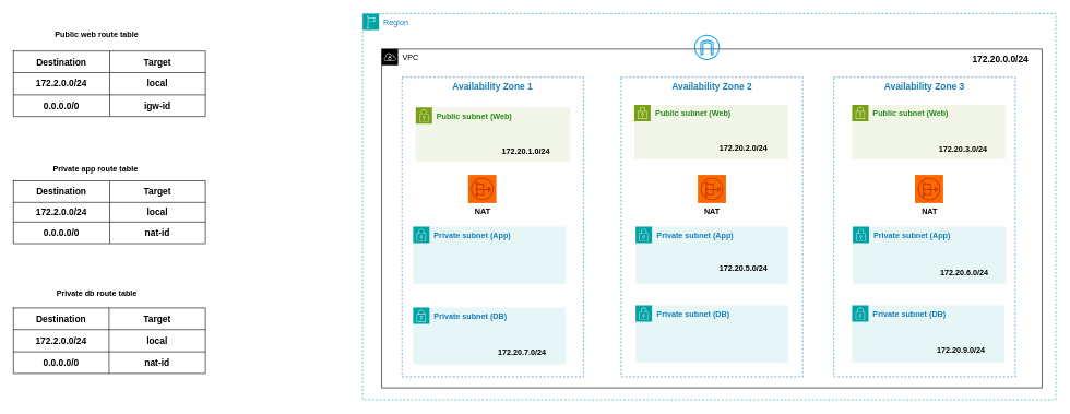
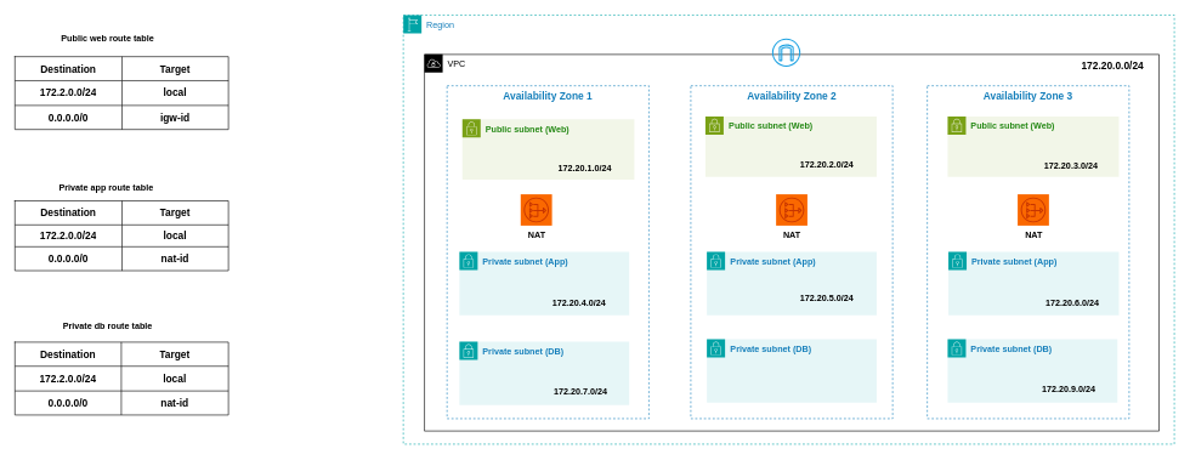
  <mxCell id="0" />
  <mxCell id="1" parent="0" />
  <mxCell id="2" value="Region" style="points=[[0,0],[0.25,0],[0.5,0],[0.75,0],[1,0],[1,0.25],[1,0.5],[1,0.75],[1,1],[0.75,1],[0.5,1],[0.25,1],[0,1],[0,0.75],[0,0.5],[0,0.25]];outlineConnect=0;gradientColor=none;html=1;whiteSpace=wrap;fontSize=12;fontStyle=0;container=1;pointerEvents=0;collapsible=0;recursiveResize=0;shape=mxgraph.aws4.group;grIcon=mxgraph.aws4.group_region;strokeColor=#00A4A6;fillColor=none;verticalAlign=top;align=left;spacingLeft=30;fontColor=#147EBA;dashed=1;" vertex="1" parent="1"><mxGeometry x="553" y="20" width="1058" height="589" as="geometry" /></mxCell>
  <mxCell id="3" value="VPC" style="sketch=0;outlineConnect=0;html=1;whiteSpace=wrap;fontSize=12;fontStyle=0;shape=mxgraph.aws4.group;grIcon=mxgraph.aws4.group_vpc;verticalAlign=top;align=left;spacingLeft=30;dashed=0;" vertex="1" parent="2"><mxGeometry x="29" y="54" width="1008" height="517" as="geometry" /></mxCell>
  <mxCell id="4" value="&lt;b&gt;Internet Gateway&lt;br&gt;&lt;/b&gt;" style="sketch=0;outlineConnect=0;fillColor=#1ba1e2;strokeColor=#006EAF;dashed=0;verticalLabelPosition=bottom;verticalAlign=top;align=center;html=1;fontSize=12;fontStyle=0;aspect=fixed;pointerEvents=1;shape=mxgraph.aws4.internet_gateway;fontColor=#ffffff;" vertex="1" parent="2"><mxGeometry x="506" y="32" width="39" height="39" as="geometry" /></mxCell>
  <mxCell id="5" value="&lt;font style=&quot;font-size: 14px;&quot;&gt;&lt;b&gt;Availability Zone 1&lt;br&gt;&lt;/b&gt;&lt;/font&gt;" style="fillColor=none;strokeColor=#147EBA;dashed=1;verticalAlign=top;fontStyle=0;fontColor=#147EBA;whiteSpace=wrap;html=1;" vertex="1" parent="2"><mxGeometry x="60" y="97" width="277" height="457" as="geometry" /></mxCell>
  <mxCell id="6" value="&lt;b&gt;Public subnet (Web)&lt;br&gt;&lt;/b&gt;" style="points=[[0,0],[0.25,0],[0.5,0],[0.75,0],[1,0],[1,0.25],[1,0.5],[1,0.75],[1,1],[0.75,1],[0.5,1],[0.25,1],[0,1],[0,0.75],[0,0.5],[0,0.25]];outlineConnect=0;gradientColor=none;html=1;whiteSpace=wrap;fontSize=12;fontStyle=0;container=1;pointerEvents=0;collapsible=0;recursiveResize=0;shape=mxgraph.aws4.group;grIcon=mxgraph.aws4.group_security_group;grStroke=0;strokeColor=#7AA116;fillColor=#F2F6E8;verticalAlign=top;align=left;spacingLeft=30;fontColor=#248814;dashed=0;" vertex="1" parent="2"><mxGeometry x="81" y="143" width="236" height="83" as="geometry" /></mxCell>
  <mxCell id="7" value="&lt;b&gt;Private subnet (App)&lt;br&gt;&lt;/b&gt;" style="points=[[0,0],[0.25,0],[0.5,0],[0.75,0],[1,0],[1,0.25],[1,0.5],[1,0.75],[1,1],[0.75,1],[0.5,1],[0.25,1],[0,1],[0,0.75],[0,0.5],[0,0.25]];outlineConnect=0;gradientColor=none;html=1;whiteSpace=wrap;fontSize=12;fontStyle=0;container=1;pointerEvents=0;collapsible=0;recursiveResize=0;shape=mxgraph.aws4.group;grIcon=mxgraph.aws4.group_security_group;grStroke=0;strokeColor=#00A4A6;fillColor=#E6F6F7;verticalAlign=top;align=left;spacingLeft=30;fontColor=#147EBA;dashed=0;" vertex="1" parent="2"><mxGeometry x="77" y="325" width="233" height="87" as="geometry" /></mxCell>
  <mxCell id="8" value="&lt;b&gt;Private subnet (DB)&lt;/b&gt;" style="points=[[0,0],[0.25,0],[0.5,0],[0.75,0],[1,0],[1,0.25],[1,0.5],[1,0.75],[1,1],[0.75,1],[0.5,1],[0.25,1],[0,1],[0,0.75],[0,0.5],[0,0.25]];outlineConnect=0;gradientColor=none;html=1;whiteSpace=wrap;fontSize=12;fontStyle=0;container=1;pointerEvents=0;collapsible=0;recursiveResize=0;shape=mxgraph.aws4.group;grIcon=mxgraph.aws4.group_security_group;grStroke=0;strokeColor=#00A4A6;fillColor=#E6F6F7;verticalAlign=top;align=left;spacingLeft=30;fontColor=#147EBA;dashed=0;" vertex="1" parent="2"><mxGeometry x="77" y="448.5" width="233" height="87" as="geometry" /></mxCell>
+ <mxCell id="9" value="&lt;b&gt;172.20.4.0/24&lt;/b&gt;" style="text;html=1;align=center;verticalAlign=middle;whiteSpace=wrap;rounded=0;" vertex="1" parent="2"><mxGeometry x="178" y="380" width="127" height="30" as="geometry" /></mxCell>
  <mxCell id="10" value="&lt;b&gt;172.20.7.0/24&lt;/b&gt;" style="text;html=1;align=center;verticalAlign=middle;whiteSpace=wrap;rounded=0;" vertex="1" parent="2"><mxGeometry x="180" y="502" width="127" height="30" as="geometry" /></mxCell>
  <mxCell id="11" value="&lt;b&gt;NAT&lt;br&gt;&lt;/b&gt;" style="sketch=0;outlineConnect=0;dashed=0;verticalLabelPosition=bottom;verticalAlign=top;align=center;html=1;fontSize=12;fontStyle=0;aspect=fixed;shape=mxgraph.aws4.resourceIcon;resIcon=mxgraph.aws4.nat_gateway;fillColor=#fa6800;fontColor=#000000;strokeColor=#C73500;" vertex="1" parent="2"><mxGeometry x="161" y="246" width="43" height="43" as="geometry" /></mxCell>
  <mxCell id="12" value="&lt;font style=&quot;font-size: 14px;&quot;&gt;&lt;b&gt;Availability Zone 2&lt;br&gt;&lt;/b&gt;&lt;/font&gt;" style="fillColor=none;strokeColor=#147EBA;dashed=1;verticalAlign=top;fontStyle=0;fontColor=#147EBA;whiteSpace=wrap;html=1;" vertex="1" parent="2"><mxGeometry x="394.5" y="97" width="277" height="457" as="geometry" /></mxCell>
  <mxCell id="13" value="&lt;b&gt;Public subnet (Web)&lt;br&gt;&lt;/b&gt;" style="points=[[0,0],[0.25,0],[0.5,0],[0.75,0],[1,0],[1,0.25],[1,0.5],[1,0.75],[1,1],[0.75,1],[0.5,1],[0.25,1],[0,1],[0,0.75],[0,0.5],[0,0.25]];outlineConnect=0;gradientColor=none;html=1;whiteSpace=wrap;fontSize=12;fontStyle=0;container=1;pointerEvents=0;collapsible=0;recursiveResize=0;shape=mxgraph.aws4.group;grIcon=mxgraph.aws4.group_security_group;grStroke=0;strokeColor=#7AA116;fillColor=#F2F6E8;verticalAlign=top;align=left;spacingLeft=30;fontColor=#248814;dashed=0;" vertex="1" parent="2"><mxGeometry x="414.5" y="139" width="235" height="83" as="geometry" /></mxCell>
  <mxCell id="14" value="&lt;b&gt;NAT&lt;br&gt;&lt;/b&gt;" style="sketch=0;outlineConnect=0;dashed=0;verticalLabelPosition=bottom;verticalAlign=top;align=center;html=1;fontSize=12;fontStyle=0;aspect=fixed;shape=mxgraph.aws4.resourceIcon;resIcon=mxgraph.aws4.nat_gateway;fillColor=#fa6800;fontColor=#000000;strokeColor=#C73500;" vertex="1" parent="2"><mxGeometry x="511.5" y="246" width="43" height="43" as="geometry" /></mxCell>
  <mxCell id="15" value="&lt;b&gt;Private subnet (DB)&lt;br&gt;&lt;/b&gt;" style="points=[[0,0],[0.25,0],[0.5,0],[0.75,0],[1,0],[1,0.25],[1,0.5],[1,0.75],[1,1],[0.75,1],[0.5,1],[0.25,1],[0,1],[0,0.75],[0,0.5],[0,0.25]];outlineConnect=0;gradientColor=none;html=1;whiteSpace=wrap;fontSize=12;fontStyle=0;container=1;pointerEvents=0;collapsible=0;recursiveResize=0;shape=mxgraph.aws4.group;grIcon=mxgraph.aws4.group_security_group;grStroke=0;strokeColor=#00A4A6;fillColor=#E6F6F7;verticalAlign=top;align=left;spacingLeft=30;fontColor=#147EBA;dashed=0;" vertex="1" parent="2"><mxGeometry x="416.5" y="445" width="233" height="87" as="geometry" /></mxCell>
  <mxCell id="16" value="&lt;b&gt;Private subnet (App)&lt;br&gt;&lt;/b&gt;" style="points=[[0,0],[0.25,0],[0.5,0],[0.75,0],[1,0],[1,0.25],[1,0.5],[1,0.75],[1,1],[0.75,1],[0.5,1],[0.25,1],[0,1],[0,0.75],[0,0.5],[0,0.25]];outlineConnect=0;gradientColor=none;html=1;whiteSpace=wrap;fontSize=12;fontStyle=0;container=1;pointerEvents=0;collapsible=0;recursiveResize=0;shape=mxgraph.aws4.group;grIcon=mxgraph.aws4.group_security_group;grStroke=0;strokeColor=#00A4A6;fillColor=#E6F6F7;verticalAlign=top;align=left;spacingLeft=30;fontColor=#147EBA;dashed=0;" vertex="1" parent="2"><mxGeometry x="416.5" y="325" width="233" height="87" as="geometry" /></mxCell>
  <mxCell id="17" value="&lt;b&gt;172.20.5.0/24&lt;/b&gt;" style="text;html=1;align=center;verticalAlign=middle;whiteSpace=wrap;rounded=0;" vertex="1" parent="16"><mxGeometry x="101.5" y="49" width="127" height="30" as="geometry" /></mxCell>
  <mxCell id="18" value="&lt;b&gt;&lt;font style=&quot;font-size: 14px;&quot;&gt;Availability Zone 3&lt;br&gt;&lt;/font&gt;&lt;/b&gt;" style="fillColor=none;strokeColor=#147EBA;dashed=1;verticalAlign=top;fontStyle=0;fontColor=#147EBA;whiteSpace=wrap;html=1;" vertex="1" parent="2"><mxGeometry x="719" y="97" width="277" height="457" as="geometry" /></mxCell>
  <mxCell id="19" value="&lt;b&gt;Public subnet (Web)&lt;br&gt;&lt;/b&gt;" style="points=[[0,0],[0.25,0],[0.5,0],[0.75,0],[1,0],[1,0.25],[1,0.5],[1,0.75],[1,1],[0.75,1],[0.5,1],[0.25,1],[0,1],[0,0.75],[0,0.5],[0,0.25]];outlineConnect=0;gradientColor=none;html=1;whiteSpace=wrap;fontSize=12;fontStyle=0;container=1;pointerEvents=0;collapsible=0;recursiveResize=0;shape=mxgraph.aws4.group;grIcon=mxgraph.aws4.group_security_group;grStroke=0;strokeColor=#7AA116;fillColor=#F2F6E8;verticalAlign=top;align=left;spacingLeft=30;fontColor=#248814;dashed=0;" vertex="1" parent="2"><mxGeometry x="747" y="139" width="235" height="83" as="geometry" /></mxCell>
  <mxCell id="20" value="&lt;b&gt;172.20.3.0/24&lt;/b&gt;" style="text;html=1;align=center;verticalAlign=middle;whiteSpace=wrap;rounded=0;" vertex="1" parent="19"><mxGeometry x="106" y="53" width="127" height="30" as="geometry" /></mxCell>
  <mxCell id="21" value="&lt;b&gt;Private subnet (App)&lt;br&gt;&lt;/b&gt;" style="points=[[0,0],[0.25,0],[0.5,0],[0.75,0],[1,0],[1,0.25],[1,0.5],[1,0.75],[1,1],[0.75,1],[0.5,1],[0.25,1],[0,1],[0,0.75],[0,0.5],[0,0.25]];outlineConnect=0;gradientColor=none;html=1;whiteSpace=wrap;fontSize=12;fontStyle=0;container=1;pointerEvents=0;collapsible=0;recursiveResize=0;shape=mxgraph.aws4.group;grIcon=mxgraph.aws4.group_security_group;grStroke=0;strokeColor=#00A4A6;fillColor=#E6F6F7;verticalAlign=top;align=left;spacingLeft=30;fontColor=#147EBA;dashed=0;" vertex="1" parent="2"><mxGeometry x="748" y="325" width="234" height="87" as="geometry" /></mxCell>
  <mxCell id="22" value="&lt;b&gt;NAT&lt;br&gt;&lt;/b&gt;" style="sketch=0;outlineConnect=0;dashed=0;verticalLabelPosition=bottom;verticalAlign=top;align=center;html=1;fontSize=12;fontStyle=0;aspect=fixed;shape=mxgraph.aws4.resourceIcon;resIcon=mxgraph.aws4.nat_gateway;fillColor=#fa6800;fontColor=#000000;strokeColor=#C73500;" vertex="1" parent="2"><mxGeometry x="843" y="246" width="43" height="43" as="geometry" /></mxCell>
  <mxCell id="23" value="&lt;b&gt;Private subnet (DB)&lt;br&gt;&lt;/b&gt;" style="points=[[0,0],[0.25,0],[0.5,0],[0.75,0],[1,0],[1,0.25],[1,0.5],[1,0.75],[1,1],[0.75,1],[0.5,1],[0.25,1],[0,1],[0,0.75],[0,0.5],[0,0.25]];outlineConnect=0;gradientColor=none;html=1;whiteSpace=wrap;fontSize=12;fontStyle=0;container=1;pointerEvents=0;collapsible=0;recursiveResize=0;shape=mxgraph.aws4.group;grIcon=mxgraph.aws4.group_security_group;grStroke=0;strokeColor=#00A4A6;fillColor=#E6F6F7;verticalAlign=top;align=left;spacingLeft=30;fontColor=#147EBA;dashed=0;" vertex="1" parent="2"><mxGeometry x="747" y="445" width="233" height="87" as="geometry" /></mxCell>
  <mxCell id="24" value="&lt;b&gt;172.20.9.0/24&lt;/b&gt;" style="text;html=1;align=center;verticalAlign=middle;whiteSpace=wrap;rounded=0;" vertex="1" parent="23"><mxGeometry x="103" y="54" width="127" height="30" as="geometry" /></mxCell>
  <mxCell id="25" value="&lt;b&gt;172.20.6.0/24&lt;/b&gt;" style="text;html=1;align=center;verticalAlign=middle;whiteSpace=wrap;rounded=0;" vertex="1" parent="2"><mxGeometry x="855" y="380" width="127" height="30" as="geometry" /></mxCell>
  <mxCell id="26" value="&lt;b&gt;172.20.1.0/24&lt;/b&gt;" style="text;html=1;align=center;verticalAlign=middle;whiteSpace=wrap;rounded=0;" vertex="1" parent="2"><mxGeometry x="186" y="196" width="127" height="30" as="geometry" /></mxCell>
  <mxCell id="27" value="&lt;b&gt;172.20.2.0/24&lt;/b&gt;" style="text;html=1;align=center;verticalAlign=middle;whiteSpace=wrap;rounded=0;" vertex="1" parent="2"><mxGeometry x="518" y="190" width="127" height="30" as="geometry" /></mxCell>
  <mxCell id="28" value="&lt;font style=&quot;font-size: 14px;&quot;&gt;&lt;b&gt;172.20.0.0/24&lt;/b&gt;&lt;/font&gt;" style="text;html=1;align=center;verticalAlign=middle;whiteSpace=wrap;rounded=0;" vertex="1" parent="2"><mxGeometry x="910" y="54" width="127" height="30" as="geometry" /></mxCell>
  <mxCell id="29" value="" style="shape=table;startSize=0;container=1;collapsible=0;childLayout=tableLayout;" vertex="1" parent="1"><mxGeometry x="20" y="77" width="293" height="100" as="geometry" /></mxCell>
  <mxCell id="30" value="" style="shape=tableRow;horizontal=0;startSize=0;swimlaneHead=0;swimlaneBody=0;strokeColor=inherit;top=0;left=0;bottom=0;right=0;collapsible=0;dropTarget=0;fillColor=none;points=[[0,0.5],[1,0.5]];portConstraint=eastwest;" vertex="1" parent="29"><mxGeometry width="293" height="33" as="geometry" /></mxCell>
  <mxCell id="31" value="&lt;font style=&quot;font-size: 14px;&quot;&gt;&lt;b&gt;Destination&lt;/b&gt;&lt;/font&gt;" style="shape=partialRectangle;html=1;whiteSpace=wrap;connectable=0;strokeColor=inherit;overflow=hidden;fillColor=none;top=0;left=0;bottom=0;right=0;pointerEvents=1;" vertex="1" parent="30"><mxGeometry width="147" height="33" as="geometry"><mxRectangle width="147" height="33" as="alternateBounds" /></mxGeometry></mxCell>
  <mxCell id="32" value="&lt;font style=&quot;font-size: 14px;&quot;&gt;&lt;b&gt;Target&lt;/b&gt;&lt;/font&gt;" style="shape=partialRectangle;html=1;whiteSpace=wrap;connectable=0;strokeColor=inherit;overflow=hidden;fillColor=none;top=0;left=0;bottom=0;right=0;pointerEvents=1;" vertex="1" parent="30"><mxGeometry x="147" width="146" height="33" as="geometry"><mxRectangle width="146" height="33" as="alternateBounds" /></mxGeometry></mxCell>
  <mxCell id="33" value="" style="shape=tableRow;horizontal=0;startSize=0;swimlaneHead=0;swimlaneBody=0;strokeColor=inherit;top=0;left=0;bottom=0;right=0;collapsible=0;dropTarget=0;fillColor=none;points=[[0,0.5],[1,0.5]];portConstraint=eastwest;" vertex="1" parent="29"><mxGeometry y="33" width="293" height="34" as="geometry" /></mxCell>
  <mxCell id="34" value="&lt;font style=&quot;font-size: 14px;&quot;&gt;&lt;b&gt;172.2.0.0/24&lt;/b&gt;&lt;/font&gt;" style="shape=partialRectangle;html=1;whiteSpace=wrap;connectable=0;strokeColor=inherit;overflow=hidden;fillColor=none;top=0;left=0;bottom=0;right=0;pointerEvents=1;" vertex="1" parent="33"><mxGeometry width="147" height="34" as="geometry"><mxRectangle width="147" height="34" as="alternateBounds" /></mxGeometry></mxCell>
  <mxCell id="35" value="&lt;b&gt;&lt;font style=&quot;font-size: 14px;&quot;&gt;local&lt;/font&gt;&lt;/b&gt;" style="shape=partialRectangle;html=1;whiteSpace=wrap;connectable=0;strokeColor=inherit;overflow=hidden;fillColor=none;top=0;left=0;bottom=0;right=0;pointerEvents=1;" vertex="1" parent="33"><mxGeometry x="147" width="146" height="34" as="geometry"><mxRectangle width="146" height="34" as="alternateBounds" /></mxGeometry></mxCell>
  <mxCell id="36" value="" style="shape=tableRow;horizontal=0;startSize=0;swimlaneHead=0;swimlaneBody=0;strokeColor=inherit;top=0;left=0;bottom=0;right=0;collapsible=0;dropTarget=0;fillColor=none;points=[[0,0.5],[1,0.5]];portConstraint=eastwest;" vertex="1" parent="29"><mxGeometry y="67" width="293" height="33" as="geometry" /></mxCell>
  <mxCell id="37" value="&lt;b&gt;&lt;font style=&quot;font-size: 14px;&quot;&gt;0.0.0.0/0&lt;/font&gt;&lt;/b&gt;" style="shape=partialRectangle;html=1;whiteSpace=wrap;connectable=0;strokeColor=inherit;overflow=hidden;fillColor=none;top=0;left=0;bottom=0;right=0;pointerEvents=1;" vertex="1" parent="36"><mxGeometry width="147" height="33" as="geometry"><mxRectangle width="147" height="33" as="alternateBounds" /></mxGeometry></mxCell>
  <mxCell id="38" value="&lt;font style=&quot;font-size: 14px;&quot;&gt;&lt;b&gt;igw-id&lt;/b&gt;&lt;/font&gt;" style="shape=partialRectangle;html=1;whiteSpace=wrap;connectable=0;strokeColor=inherit;overflow=hidden;fillColor=none;top=0;left=0;bottom=0;right=0;pointerEvents=1;" vertex="1" parent="36"><mxGeometry x="147" width="146" height="33" as="geometry"><mxRectangle width="146" height="33" as="alternateBounds" /></mxGeometry></mxCell>
  <mxCell id="39" value="&lt;b&gt;Public web route table&lt;br&gt;&lt;/b&gt;" style="text;html=1;align=center;verticalAlign=middle;whiteSpace=wrap;rounded=0;" vertex="1" parent="1"><mxGeometry x="48" y="37" width="199" height="30" as="geometry" /></mxCell>
  <mxCell id="40" value="" style="shape=table;startSize=0;container=1;collapsible=0;childLayout=tableLayout;" vertex="1" parent="1"><mxGeometry x="20" y="275" width="293" height="95.87" as="geometry" /></mxCell>
  <mxCell id="41" value="" style="shape=tableRow;horizontal=0;startSize=0;swimlaneHead=0;swimlaneBody=0;strokeColor=inherit;top=0;left=0;bottom=0;right=0;collapsible=0;dropTarget=0;fillColor=none;points=[[0,0.5],[1,0.5]];portConstraint=eastwest;" vertex="1" parent="40"><mxGeometry width="293" height="33" as="geometry" /></mxCell>
  <mxCell id="42" value="&lt;font style=&quot;font-size: 14px;&quot;&gt;&lt;b&gt;Destination&lt;/b&gt;&lt;/font&gt;" style="shape=partialRectangle;html=1;whiteSpace=wrap;connectable=0;strokeColor=inherit;overflow=hidden;fillColor=none;top=0;left=0;bottom=0;right=0;pointerEvents=1;" vertex="1" parent="41"><mxGeometry width="147" height="33" as="geometry"><mxRectangle width="147" height="33" as="alternateBounds" /></mxGeometry></mxCell>
  <mxCell id="43" value="&lt;font style=&quot;font-size: 14px;&quot;&gt;&lt;b&gt;Target&lt;/b&gt;&lt;/font&gt;" style="shape=partialRectangle;html=1;whiteSpace=wrap;connectable=0;strokeColor=inherit;overflow=hidden;fillColor=none;top=0;left=0;bottom=0;right=0;pointerEvents=1;" vertex="1" parent="41"><mxGeometry x="147" width="146" height="33" as="geometry"><mxRectangle width="146" height="33" as="alternateBounds" /></mxGeometry></mxCell>
  <mxCell id="44" value="" style="shape=tableRow;horizontal=0;startSize=0;swimlaneHead=0;swimlaneBody=0;strokeColor=inherit;top=0;left=0;bottom=0;right=0;collapsible=0;dropTarget=0;fillColor=none;points=[[0,0.5],[1,0.5]];portConstraint=eastwest;" vertex="1" parent="40"><mxGeometry y="33" width="293" height="30" as="geometry" /></mxCell>
  <mxCell id="45" value="&lt;font style=&quot;font-size: 14px;&quot;&gt;&lt;b&gt;172.2.0.0/24&lt;/b&gt;&lt;/font&gt;" style="shape=partialRectangle;html=1;whiteSpace=wrap;connectable=0;strokeColor=inherit;overflow=hidden;fillColor=none;top=0;left=0;bottom=0;right=0;pointerEvents=1;" vertex="1" parent="44"><mxGeometry width="147" height="30" as="geometry"><mxRectangle width="147" height="30" as="alternateBounds" /></mxGeometry></mxCell>
  <mxCell id="46" value="&lt;b&gt;&lt;font style=&quot;font-size: 14px;&quot;&gt;local&lt;/font&gt;&lt;/b&gt;" style="shape=partialRectangle;html=1;whiteSpace=wrap;connectable=0;strokeColor=inherit;overflow=hidden;fillColor=none;top=0;left=0;bottom=0;right=0;pointerEvents=1;" vertex="1" parent="44"><mxGeometry x="147" width="146" height="30" as="geometry"><mxRectangle width="146" height="30" as="alternateBounds" /></mxGeometry></mxCell>
  <mxCell id="47" value="" style="shape=tableRow;horizontal=0;startSize=0;swimlaneHead=0;swimlaneBody=0;strokeColor=inherit;top=0;left=0;bottom=0;right=0;collapsible=0;dropTarget=0;fillColor=none;points=[[0,0.5],[1,0.5]];portConstraint=eastwest;" vertex="1" parent="40"><mxGeometry y="63" width="293" height="33" as="geometry" /></mxCell>
  <mxCell id="48" value="&lt;b&gt;&lt;font style=&quot;font-size: 14px;&quot;&gt;0.0.0.0/0&lt;/font&gt;&lt;/b&gt;" style="shape=partialRectangle;html=1;whiteSpace=wrap;connectable=0;strokeColor=inherit;overflow=hidden;fillColor=none;top=0;left=0;bottom=0;right=0;pointerEvents=1;" vertex="1" parent="47"><mxGeometry width="147" height="33" as="geometry"><mxRectangle width="147" height="33" as="alternateBounds" /></mxGeometry></mxCell>
  <mxCell id="49" value="&lt;font style=&quot;font-size: 14px;&quot;&gt;&lt;b&gt;nat-id&lt;/b&gt;&lt;/font&gt;" style="shape=partialRectangle;html=1;whiteSpace=wrap;connectable=0;strokeColor=inherit;overflow=hidden;fillColor=none;top=0;left=0;bottom=0;right=0;pointerEvents=1;" vertex="1" parent="47"><mxGeometry x="147" width="146" height="33" as="geometry"><mxRectangle width="146" height="33" as="alternateBounds" /></mxGeometry></mxCell>
  <mxCell id="50" value="" style="shape=table;startSize=0;container=1;collapsible=0;childLayout=tableLayout;" vertex="1" parent="1"><mxGeometry x="20" y="469" width="293" height="100" as="geometry" /></mxCell>
  <mxCell id="51" value="" style="shape=tableRow;horizontal=0;startSize=0;swimlaneHead=0;swimlaneBody=0;strokeColor=inherit;top=0;left=0;bottom=0;right=0;collapsible=0;dropTarget=0;fillColor=none;points=[[0,0.5],[1,0.5]];portConstraint=eastwest;" vertex="1" parent="50"><mxGeometry width="293" height="33" as="geometry" /></mxCell>
  <mxCell id="52" value="&lt;font style=&quot;font-size: 14px;&quot;&gt;&lt;b&gt;Destination&lt;/b&gt;&lt;/font&gt;" style="shape=partialRectangle;html=1;whiteSpace=wrap;connectable=0;strokeColor=inherit;overflow=hidden;fillColor=none;top=0;left=0;bottom=0;right=0;pointerEvents=1;" vertex="1" parent="51"><mxGeometry width="146" height="33" as="geometry"><mxRectangle width="146" height="33" as="alternateBounds" /></mxGeometry></mxCell>
  <mxCell id="53" value="&lt;font style=&quot;font-size: 14px;&quot;&gt;&lt;b&gt;Target&lt;/b&gt;&lt;/font&gt;" style="shape=partialRectangle;html=1;whiteSpace=wrap;connectable=0;strokeColor=inherit;overflow=hidden;fillColor=none;top=0;left=0;bottom=0;right=0;pointerEvents=1;" vertex="1" parent="51"><mxGeometry x="146" width="147" height="33" as="geometry"><mxRectangle width="147" height="33" as="alternateBounds" /></mxGeometry></mxCell>
  <mxCell id="54" value="" style="shape=tableRow;horizontal=0;startSize=0;swimlaneHead=0;swimlaneBody=0;strokeColor=inherit;top=0;left=0;bottom=0;right=0;collapsible=0;dropTarget=0;fillColor=none;points=[[0,0.5],[1,0.5]];portConstraint=eastwest;" vertex="1" parent="50"><mxGeometry y="33" width="293" height="34" as="geometry" /></mxCell>
  <mxCell id="55" value="&lt;font style=&quot;font-size: 14px;&quot;&gt;&lt;b&gt;172.2.0.0/24&lt;/b&gt;&lt;/font&gt;" style="shape=partialRectangle;html=1;whiteSpace=wrap;connectable=0;strokeColor=inherit;overflow=hidden;fillColor=none;top=0;left=0;bottom=0;right=0;pointerEvents=1;" vertex="1" parent="54"><mxGeometry width="146" height="34" as="geometry"><mxRectangle width="146" height="34" as="alternateBounds" /></mxGeometry></mxCell>
  <mxCell id="56" value="&lt;b&gt;&lt;font style=&quot;font-size: 14px;&quot;&gt;local&lt;/font&gt;&lt;/b&gt;" style="shape=partialRectangle;html=1;whiteSpace=wrap;connectable=0;strokeColor=inherit;overflow=hidden;fillColor=none;top=0;left=0;bottom=0;right=0;pointerEvents=1;" vertex="1" parent="54"><mxGeometry x="146" width="147" height="34" as="geometry"><mxRectangle width="147" height="34" as="alternateBounds" /></mxGeometry></mxCell>
  <mxCell id="57" value="" style="shape=tableRow;horizontal=0;startSize=0;swimlaneHead=0;swimlaneBody=0;strokeColor=inherit;top=0;left=0;bottom=0;right=0;collapsible=0;dropTarget=0;fillColor=none;points=[[0,0.5],[1,0.5]];portConstraint=eastwest;" vertex="1" parent="50"><mxGeometry y="67" width="293" height="33" as="geometry" /></mxCell>
  <mxCell id="58" value="&lt;b&gt;&lt;font style=&quot;font-size: 14px;&quot;&gt;0.0.0.0/0&lt;/font&gt;&lt;/b&gt;" style="shape=partialRectangle;html=1;whiteSpace=wrap;connectable=0;strokeColor=inherit;overflow=hidden;fillColor=none;top=0;left=0;bottom=0;right=0;pointerEvents=1;" vertex="1" parent="57"><mxGeometry width="146" height="33" as="geometry"><mxRectangle width="146" height="33" as="alternateBounds" /></mxGeometry></mxCell>
  <mxCell id="59" value="&lt;font style=&quot;font-size: 14px;&quot;&gt;&lt;b&gt;nat-id&lt;/b&gt;&lt;/font&gt;" style="shape=partialRectangle;html=1;whiteSpace=wrap;connectable=0;strokeColor=inherit;overflow=hidden;fillColor=none;top=0;left=0;bottom=0;right=0;pointerEvents=1;" vertex="1" parent="57"><mxGeometry x="146" width="147" height="33" as="geometry"><mxRectangle width="147" height="33" as="alternateBounds" /></mxGeometry></mxCell>
  <mxCell id="60" value="&lt;b&gt;Private app route table&lt;br&gt;&lt;/b&gt;" style="text;html=1;align=center;verticalAlign=middle;whiteSpace=wrap;rounded=0;" vertex="1" parent="1"><mxGeometry x="46" y="243" width="199" height="30" as="geometry" /></mxCell>
  <mxCell id="61" value="&lt;b&gt;Private db route table&lt;br&gt;&lt;/b&gt;" style="text;html=1;align=center;verticalAlign=middle;whiteSpace=wrap;rounded=0;" vertex="1" parent="1"><mxGeometry x="48" y="433" width="199" height="30" as="geometry" /></mxCell>
